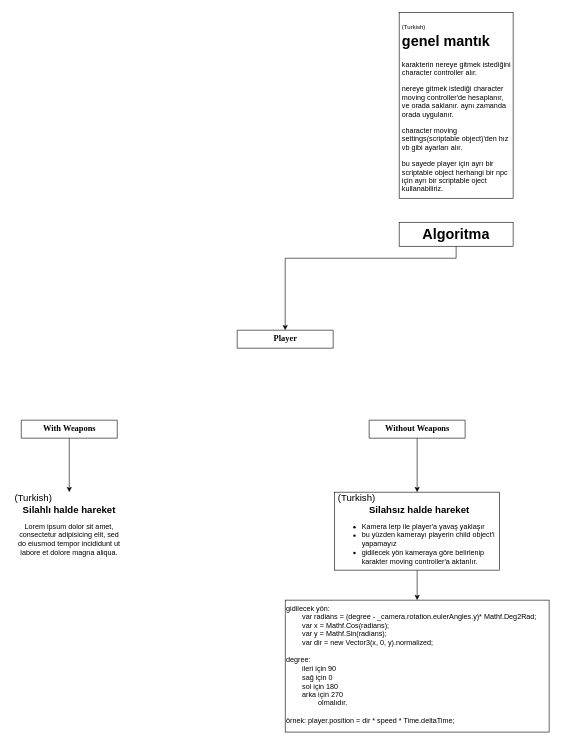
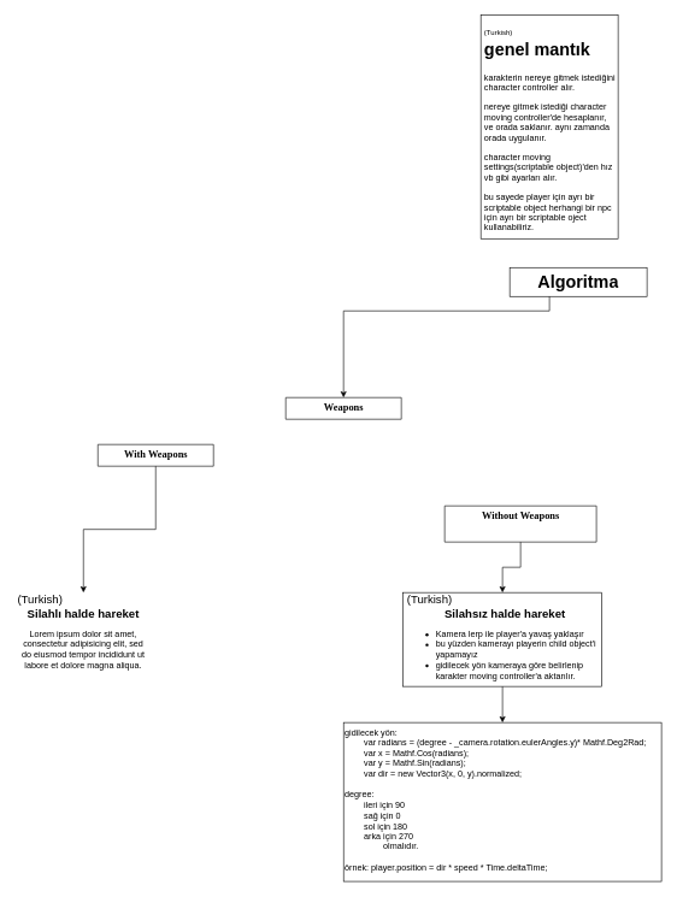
  <mxCell id="0" />
  <mxCell id="1" parent="0" />
  <mxCell id="2" value="&lt;h1&gt;&lt;span style=&quot;font-weight: normal&quot;&gt;&lt;font style=&quot;font-size: 10px&quot;&gt;(Turkish)&lt;/font&gt;&lt;/span&gt;&lt;br&gt;genel mantık&lt;/h1&gt;&lt;p&gt;karakterin nereye gitmek istediğini character controller alır.&lt;/p&gt;&lt;p&gt;nereye gitmek istediği character moving controller'de hesaplanır, ve orada saklanır. aynı zamanda orada uygulanır.&lt;/p&gt;&lt;p&gt;character moving settings(scriptable object)'den hız vb gibi ayarları alır.&lt;/p&gt;&lt;p&gt;bu sayede player için ayrı bir scriptable object herhangi bir npc için ayrı bir scriptable oject kullanabiliriz.&lt;/p&gt;" style="text;html=1;strokeColor=default;fillColor=none;spacing=5;spacingTop=-20;whiteSpace=wrap;overflow=hidden;rounded=0;" vertex="1" parent="1"><mxGeometry x="665" y="20" width="190" height="310" as="geometry" /></mxCell>
  <mxCell id="3" style="edgeStyle=orthogonalEdgeStyle;rounded=0;orthogonalLoop=1;jettySize=auto;html=1;" edge="1" parent="1" source="4"><mxGeometry relative="1" as="geometry"><mxPoint x="475" y="550" as="targetPoint" /><Array as="points"><mxPoint x="760" y="430" /><mxPoint x="475" y="430" /></Array></mxGeometry></mxCell>
- <mxCell id="4" value="&lt;h1&gt;&lt;span&gt;Algoritma&lt;/span&gt;&lt;/h1&gt;" style="text;html=1;spacing=5;spacingTop=-20;whiteSpace=wrap;overflow=hidden;rounded=0;strokeColor=default;align=center;" vertex="1" parent="1"><mxGeometry x="665" y="370" width="190" height="40" as="geometry" /></mxCell>
- <mxCell id="5" value="&lt;span style=&quot;font-size: 14px&quot;&gt;Player&lt;br&gt;&lt;br&gt;&lt;/span&gt;" style="swimlane;html=1;fontStyle=1;align=center;verticalAlign=top;childLayout=stackLayout;horizontal=1;startSize=86;horizontalStack=0;resizeParent=1;resizeLast=0;collapsible=1;marginBottom=0;swimlaneFillColor=#ffffff;rounded=0;shadow=0;comic=0;labelBackgroundColor=none;strokeWidth=1;fillColor=none;fontFamily=Verdana;fontSize=12" vertex="1" parent="1"><mxGeometry x="395" y="550" width="160" height="30" as="geometry" /></mxCell>
+ <mxCell id="4" value="&lt;h1&gt;&lt;span&gt;Algoritma&lt;/span&gt;&lt;/h1&gt;" style="text;html=1;spacing=5;spacingTop=-20;whiteSpace=wrap;overflow=hidden;rounded=0;strokeColor=default;align=center;" vertex="1" parent="1"><mxGeometry x="705" y="370" width="190" height="40" as="geometry" /></mxCell>
+ <mxCell id="5" value="&lt;span style=&quot;font-size: 14px&quot;&gt;Weapons&lt;br&gt;&lt;br&gt;&lt;/span&gt;" style="swimlane;html=1;fontStyle=1;align=center;verticalAlign=top;childLayout=stackLayout;horizontal=1;startSize=86;horizontalStack=0;resizeParent=1;resizeLast=0;collapsible=1;marginBottom=0;swimlaneFillColor=#ffffff;rounded=0;shadow=0;comic=0;labelBackgroundColor=none;strokeWidth=1;fillColor=none;fontFamily=Verdana;fontSize=12" vertex="1" parent="1"><mxGeometry x="395" y="550" width="160" height="30" as="geometry" /></mxCell>
  <mxCell id="6" style="edgeStyle=orthogonalEdgeStyle;rounded=0;orthogonalLoop=1;jettySize=auto;html=1;entryX=0.5;entryY=0;entryDx=0;entryDy=0;" edge="1" parent="1" source="7" target="10"><mxGeometry relative="1" as="geometry" /></mxCell>
- <mxCell id="7" value="&lt;span style=&quot;font-size: 14px&quot;&gt;With Weapons&lt;br&gt;&lt;br&gt;&lt;/span&gt;" style="swimlane;html=1;fontStyle=1;align=center;verticalAlign=top;childLayout=stackLayout;horizontal=1;startSize=86;horizontalStack=0;resizeParent=1;resizeLast=0;collapsible=1;marginBottom=0;swimlaneFillColor=#ffffff;rounded=0;shadow=0;comic=0;labelBackgroundColor=none;strokeWidth=1;fillColor=none;fontFamily=Verdana;fontSize=12" vertex="1" parent="1"><mxGeometry x="35" y="700" width="160" height="30" as="geometry" /></mxCell>
+ <mxCell id="7" value="&lt;span style=&quot;font-size: 14px&quot;&gt;With Weapons&lt;br&gt;&lt;br&gt;&lt;/span&gt;" style="swimlane;html=1;fontStyle=1;align=center;verticalAlign=top;childLayout=stackLayout;horizontal=1;startSize=86;horizontalStack=0;resizeParent=1;resizeLast=0;collapsible=1;marginBottom=0;swimlaneFillColor=#ffffff;rounded=0;shadow=0;comic=0;labelBackgroundColor=none;strokeWidth=1;fillColor=none;fontFamily=Verdana;fontSize=12" vertex="1" parent="1"><mxGeometry x="135" y="615" width="160" height="30" as="geometry" /></mxCell>
  <mxCell id="8" style="edgeStyle=orthogonalEdgeStyle;rounded=0;orthogonalLoop=1;jettySize=auto;html=1;entryX=0.5;entryY=0;entryDx=0;entryDy=0;" edge="1" parent="1" source="9" target="12"><mxGeometry relative="1" as="geometry" /></mxCell>
- <mxCell id="9" value="&lt;span style=&quot;font-size: 14px&quot;&gt;Without Weapons&lt;br&gt;&lt;br&gt;&lt;/span&gt;" style="swimlane;html=1;fontStyle=1;align=center;verticalAlign=top;childLayout=stackLayout;horizontal=1;startSize=86;horizontalStack=0;resizeParent=1;resizeLast=0;collapsible=1;marginBottom=0;swimlaneFillColor=#ffffff;rounded=0;shadow=0;comic=0;labelBackgroundColor=none;strokeWidth=1;fillColor=none;fontFamily=Verdana;fontSize=12" vertex="1" parent="1"><mxGeometry x="615" y="700" width="160" height="30" as="geometry" /></mxCell>
+ <mxCell id="9" value="&lt;span style=&quot;font-size: 14px&quot;&gt;Without Weapons&lt;br&gt;&lt;br&gt;&lt;/span&gt;" style="swimlane;html=1;fontStyle=1;align=center;verticalAlign=top;childLayout=stackLayout;horizontal=1;startSize=86;horizontalStack=0;resizeParent=1;resizeLast=0;collapsible=1;marginBottom=0;swimlaneFillColor=#ffffff;rounded=0;shadow=0;comic=0;labelBackgroundColor=none;strokeWidth=1;fillColor=none;fontFamily=Verdana;fontSize=12" vertex="1" parent="1"><mxGeometry x="615" y="700" width="210" height="50" as="geometry" /></mxCell>
  <mxCell id="10" value="&lt;h1 style=&quot;font-size: 16px&quot;&gt;&lt;div style=&quot;text-align: left&quot;&gt;&lt;span style=&quot;font-weight: normal&quot;&gt;(Turkish)&lt;/span&gt;&lt;/div&gt;Silahlı halde hareket&lt;/h1&gt;&lt;p&gt;Lorem ipsum dolor sit amet, consectetur adipisicing elit, sed do eiusmod tempor incididunt ut labore et dolore magna aliqua.&lt;/p&gt;" style="text;html=1;strokeColor=none;fillColor=none;spacing=5;spacingTop=-20;whiteSpace=wrap;overflow=hidden;rounded=0;align=center;" vertex="1" parent="1"><mxGeometry x="20" y="820" width="190" height="120" as="geometry" /></mxCell>
  <mxCell id="11" value="" style="edgeStyle=orthogonalEdgeStyle;rounded=0;orthogonalLoop=1;jettySize=auto;html=1;" edge="1" parent="1" source="12" target="13"><mxGeometry relative="1" as="geometry" /></mxCell>
  <mxCell id="12" value="&lt;h1 style=&quot;font-size: 16px&quot;&gt;&lt;div&gt;&lt;span style=&quot;font-weight: normal&quot;&gt;(Turkish)&lt;/span&gt;&lt;/div&gt;&lt;div style=&quot;text-align: center&quot;&gt;&lt;span&gt;&amp;nbsp;Silahsız halde hareket&lt;/span&gt;&lt;/div&gt;&lt;/h1&gt;&lt;p&gt;&lt;/p&gt;&lt;ul&gt;&lt;li&gt;Kamera lerp ile player'a yavaş yaklaşır&lt;/li&gt;&lt;li&gt;bu yüzden kamerayı playerin child object'i yapamayız&lt;/li&gt;&lt;li&gt;gidilecek yön kameraya göre belirlenip karakter moving controller'a aktarılır.&lt;/li&gt;&lt;/ul&gt;&lt;span&gt;&lt;br&gt;&lt;div&gt;&lt;/div&gt;&lt;/span&gt;&lt;p&gt;&lt;/p&gt;" style="text;html=1;spacing=5;spacingTop=-20;whiteSpace=wrap;overflow=hidden;rounded=0;align=left;strokeColor=default;fillColor=default;" vertex="1" parent="1"><mxGeometry x="557.5" y="820" width="275" height="130" as="geometry" /></mxCell>
  <mxCell id="13" value="gidilecek yön:&lt;br&gt;&lt;div&gt;&lt;span style=&quot;white-space: pre&quot;&gt;&#09;&lt;/span&gt;var radians = (degree - _camera.rotation.eulerAngles.y)* Mathf.Deg2Rad;&lt;/div&gt;&lt;div&gt;&amp;nbsp; &amp;nbsp; &amp;nbsp; &amp;nbsp; var x = Mathf.Cos(radians);&lt;/div&gt;&lt;div&gt;&amp;nbsp; &amp;nbsp; &amp;nbsp; &amp;nbsp; var y = Mathf.Sin(radians);&lt;/div&gt;&lt;div&gt;&amp;nbsp; &amp;nbsp; &amp;nbsp; &amp;nbsp; var dir = new Vector3(x, 0, y).normalized;&lt;/div&gt;&lt;div&gt;&lt;br&gt;&lt;/div&gt;&lt;div&gt;degree:&lt;/div&gt;&lt;div&gt;&lt;span style=&quot;white-space: pre&quot;&gt;&#09;&lt;/span&gt;ileri için 90&lt;br&gt;&lt;/div&gt;&lt;div&gt;&lt;span style=&quot;white-space: pre&quot;&gt;&#09;&lt;/span&gt;sağ için 0&lt;br&gt;&lt;/div&gt;&lt;div&gt;&lt;span style=&quot;white-space: pre&quot;&gt;&#09;&lt;/span&gt;sol için 180&lt;br&gt;&lt;/div&gt;&lt;div&gt;&lt;span style=&quot;white-space: pre&quot;&gt;&#09;&lt;/span&gt;arka için 270&lt;br&gt;&lt;/div&gt;&lt;div&gt;&lt;span style=&quot;white-space: pre&quot;&gt;&#09;&lt;/span&gt;&lt;span style=&quot;white-space: pre&quot;&gt;&#09;&lt;/span&gt;olmalıdır.&lt;/div&gt;&lt;div&gt;&lt;br&gt;örnek: player.position = dir * speed * Time.deltaTime;&lt;/div&gt;" style="whiteSpace=wrap;html=1;strokeColor=default;fillColor=default;align=left;verticalAlign=top;" vertex="1" parent="1"><mxGeometry x="475" y="1000" width="440" height="220" as="geometry" /></mxCell>
